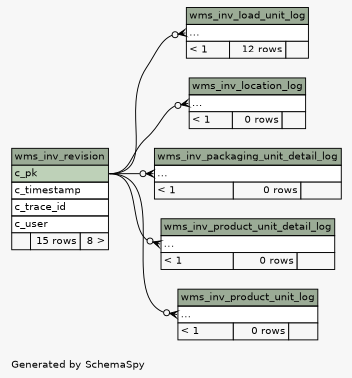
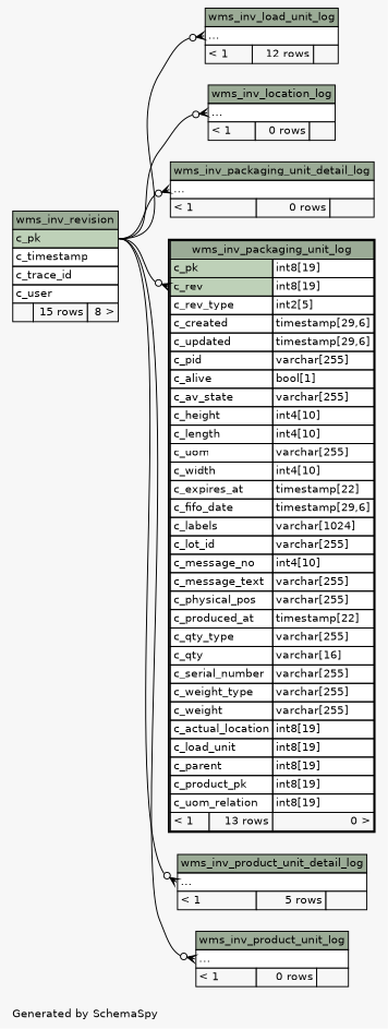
  digraph {
    bgcolor="#f7f7f7"
    fontname=Helvetica
    fontsize=11
    label="\nGenerated by SchemaSpy"
    labeljust=l
    nodesep=0.18
    rankdir=RL
    ranksep=0.46
    node [fontname=Helvetica fontsize=11 shape=plaintext]
    edge [arrowhead=none arrowsize=0.8 arrowtail=crowodot dir=back headport="c_pk:e" tailport="elipses:w"]
    n1 [label=<     <TABLE BORDER="0" CELLBORDER="1" CELLSPACING="0" BGCOLOR="#ffffff">       <TR><TD COLSPAN="3" BGCOLOR="#9bab96" ALIGN="CENTER">wms_inv_load_unit_log</TD></TR>       <TR><TD PORT="elipses" COLSPAN="3" ALIGN="LEFT">...</TD></TR>       <TR><TD ALIGN="LEFT" BGCOLOR="#f7f7f7">&lt; 1</TD><TD ALIGN="RIGHT" BGCOLOR="#f7f7f7">12 rows</TD><TD ALIGN="RIGHT" BGCOLOR="#f7f7f7">  </TD></TR>     </TABLE>>]
    n2 [label=<     <TABLE BORDER="0" CELLBORDER="1" CELLSPACING="0" BGCOLOR="#ffffff">       <TR><TD COLSPAN="3" BGCOLOR="#9bab96" ALIGN="CENTER">wms_inv_revision</TD></TR>       <TR><TD PORT="c_pk" COLSPAN="3" BGCOLOR="#bed1b8" ALIGN="LEFT">c_pk</TD></TR>       <TR><TD PORT="c_timestamp" COLSPAN="3" ALIGN="LEFT">c_timestamp</TD></TR>       <TR><TD PORT="c_trace_id" COLSPAN="3" ALIGN="LEFT">c_trace_id</TD></TR>       <TR><TD PORT="c_user" COLSPAN="3" ALIGN="LEFT">c_user</TD></TR>       <TR><TD ALIGN="LEFT" BGCOLOR="#f7f7f7">  </TD><TD ALIGN="RIGHT" BGCOLOR="#f7f7f7">15 rows</TD><TD ALIGN="RIGHT" BGCOLOR="#f7f7f7">8 &gt;</TD></TR>     </TABLE>>]
    n3 [label=<     <TABLE BORDER="0" CELLBORDER="1" CELLSPACING="0" BGCOLOR="#ffffff">       <TR><TD COLSPAN="3" BGCOLOR="#9bab96" ALIGN="CENTER">wms_inv_location_log</TD></TR>       <TR><TD PORT="elipses" COLSPAN="3" ALIGN="LEFT">...</TD></TR>       <TR><TD ALIGN="LEFT" BGCOLOR="#f7f7f7">&lt; 1</TD><TD ALIGN="RIGHT" BGCOLOR="#f7f7f7">0 rows</TD><TD ALIGN="RIGHT" BGCOLOR="#f7f7f7">  </TD></TR>     </TABLE>>]
    n4 [label=<     <TABLE BORDER="0" CELLBORDER="1" CELLSPACING="0" BGCOLOR="#ffffff">       <TR><TD COLSPAN="3" BGCOLOR="#9bab96" ALIGN="CENTER">wms_inv_packaging_unit_detail_log</TD></TR>       <TR><TD PORT="elipses" COLSPAN="3" ALIGN="LEFT">...</TD></TR>       <TR><TD ALIGN="LEFT" BGCOLOR="#f7f7f7">&lt; 1</TD><TD ALIGN="RIGHT" BGCOLOR="#f7f7f7">0 rows</TD><TD ALIGN="RIGHT" BGCOLOR="#f7f7f7">  </TD></TR>     </TABLE>>]
-   n6 [label=<     <TABLE BORDER="0" CELLBORDER="1" CELLSPACING="0" BGCOLOR="#ffffff">       <TR><TD COLSPAN="3" BGCOLOR="#9bab96" ALIGN="CENTER">wms_inv_product_unit_detail_log</TD></TR>       <TR><TD PORT="elipses" COLSPAN="3" ALIGN="LEFT">...</TD></TR>       <TR><TD ALIGN="LEFT" BGCOLOR="#f7f7f7">&lt; 1</TD><TD ALIGN="RIGHT" BGCOLOR="#f7f7f7">0 rows</TD><TD ALIGN="RIGHT" BGCOLOR="#f7f7f7">  </TD></TR>     </TABLE>>]
+   n5 [label=<     <TABLE BORDER="2" CELLBORDER="1" CELLSPACING="0" BGCOLOR="#ffffff">       <TR><TD COLSPAN="3" BGCOLOR="#9bab96" ALIGN="CENTER">wms_inv_packaging_unit_log</TD></TR>       <TR><TD PORT="c_pk" COLSPAN="2" BGCOLOR="#bed1b8" ALIGN="LEFT">c_pk</TD><TD PORT="c_pk.type" ALIGN="LEFT">int8[19]</TD></TR>       <TR><TD PORT="c_rev" COLSPAN="2" BGCOLOR="#bed1b8" ALIGN="LEFT">c_rev</TD><TD PORT="c_rev.type" ALIGN="LEFT">int8[19]</TD></TR>       <TR><TD PORT="c_rev_type" COLSPAN="2" ALIGN="LEFT">c_rev_type</TD><TD PORT="c_rev_type.type" ALIGN="LEFT">int2[5]</TD></TR>       <TR><TD PORT="c_created" COLSPAN="2" ALIGN="LEFT">c_created</TD><TD PORT="c_created.type" ALIGN="LEFT">timestamp[29,6]</TD></TR>       <TR><TD PORT="c_updated" COLSPAN="2" ALIGN="LEFT">c_updated</TD><TD PORT="c_updated.type" ALIGN="LEFT">timestamp[29,6]</TD></TR>       <TR><TD PORT="c_pid" COLSPAN="2" ALIGN="LEFT">c_pid</TD><TD PORT="c_pid.type" ALIGN="LEFT">varchar[255]</TD></TR>       <TR><TD PORT="c_alive" COLSPAN="2" ALIGN="LEFT">c_alive</TD><TD PORT="c_alive.type" ALIGN="LEFT">bool[1]</TD></TR>       <TR><TD PORT="c_av_state" COLSPAN="2" ALIGN="LEFT">c_av_state</TD><TD PORT="c_av_state.type" ALIGN="LEFT">varchar[255]</TD></TR>       <TR><TD PORT="c_height" COLSPAN="2" ALIGN="LEFT">c_height</TD><TD PORT="c_height.type" ALIGN="LEFT">int4[10]</TD></TR>       <TR><TD PORT="c_length" COLSPAN="2" ALIGN="LEFT">c_length</TD><TD PORT="c_length.type" ALIGN="LEFT">int4[10]</TD></TR>       <TR><TD PORT="c_uom" COLSPAN="2" ALIGN="LEFT">c_uom</TD><TD PORT="c_uom.type" ALIGN="LEFT">varchar[255]</TD></TR>       <TR><TD PORT="c_width" COLSPAN="2" ALIGN="LEFT">c_width</TD><TD PORT="c_width.type" ALIGN="LEFT">int4[10]</TD></TR>       <TR><TD PORT="c_expires_at" COLSPAN="2" ALIGN="LEFT">c_expires_at</TD><TD PORT="c_expires_at.type" ALIGN="LEFT">timestamp[22]</TD></TR>       <TR><TD PORT="c_fifo_date" COLSPAN="2" ALIGN="LEFT">c_fifo_date</TD><TD PORT="c_fifo_date.type" ALIGN="LEFT">timestamp[29,6]</TD></TR>       <TR><TD PORT="c_labels" COLSPAN="2" ALIGN="LEFT">c_labels</TD><TD PORT="c_labels.type" ALIGN="LEFT">varchar[1024]</TD></TR>       <TR><TD PORT="c_lot_id" COLSPAN="2" ALIGN="LEFT">c_lot_id</TD><TD PORT="c_lot_id.type" ALIGN="LEFT">varchar[255]</TD></TR>       <TR><TD PORT="c_message_no" COLSPAN="2" ALIGN="LEFT">c_message_no</TD><TD PORT="c_message_no.type" ALIGN="LEFT">int4[10]</TD></TR>       <TR><TD PORT="c_message_text" COLSPAN="2" ALIGN="LEFT">c_message_text</TD><TD PORT="c_message_text.type" ALIGN="LEFT">varchar[255]</TD></TR>       <TR><TD PORT="c_physical_pos" COLSPAN="2" ALIGN="LEFT">c_physical_pos</TD><TD PORT="c_physical_pos.type" ALIGN="LEFT">varchar[255]</TD></TR>       <TR><TD PORT="c_produced_at" COLSPAN="2" ALIGN="LEFT">c_produced_at</TD><TD PORT="c_produced_at.type" ALIGN="LEFT">timestamp[22]</TD></TR>       <TR><TD PORT="c_qty_type" COLSPAN="2" ALIGN="LEFT">c_qty_type</TD><TD PORT="c_qty_type.type" ALIGN="LEFT">varchar[255]</TD></TR>       <TR><TD PORT="c_qty" COLSPAN="2" ALIGN="LEFT">c_qty</TD><TD PORT="c_qty.type" ALIGN="LEFT">varchar[16]</TD></TR>       <TR><TD PORT="c_serial_number" COLSPAN="2" ALIGN="LEFT">c_serial_number</TD><TD PORT="c_serial_number.type" ALIGN="LEFT">varchar[255]</TD></TR>       <TR><TD PORT="c_weight_type" COLSPAN="2" ALIGN="LEFT">c_weight_type</TD><TD PORT="c_weight_type.type" ALIGN="LEFT">varchar[255]</TD></TR>       <TR><TD PORT="c_weight" COLSPAN="2" ALIGN="LEFT">c_weight</TD><TD PORT="c_weight.type" ALIGN="LEFT">varchar[255]</TD></TR>       <TR><TD PORT="c_actual_location" COLSPAN="2" ALIGN="LEFT">c_actual_location</TD><TD PORT="c_actual_location.type" ALIGN="LEFT">int8[19]</TD></TR>       <TR><TD PORT="c_load_unit" COLSPAN="2" ALIGN="LEFT">c_load_unit</TD><TD PORT="c_load_unit.type" ALIGN="LEFT">int8[19]</TD></TR>       <TR><TD PORT="c_parent" COLSPAN="2" ALIGN="LEFT">c_parent</TD><TD PORT="c_parent.type" ALIGN="LEFT">int8[19]</TD></TR>       <TR><TD PORT="c_product_pk" COLSPAN="2" ALIGN="LEFT">c_product_pk</TD><TD PORT="c_product_pk.type" ALIGN="LEFT">int8[19]</TD></TR>       <TR><TD PORT="c_uom_relation" COLSPAN="2" ALIGN="LEFT">c_uom_relation</TD><TD PORT="c_uom_relation.type" ALIGN="LEFT">int8[19]</TD></TR>       <TR><TD ALIGN="LEFT" BGCOLOR="#f7f7f7">&lt; 1</TD><TD ALIGN="RIGHT" BGCOLOR="#f7f7f7">13 rows</TD><TD ALIGN="RIGHT" BGCOLOR="#f7f7f7">0 &gt;</TD></TR>     </TABLE>>]
+   n6 [label=<     <TABLE BORDER="0" CELLBORDER="1" CELLSPACING="0" BGCOLOR="#ffffff">       <TR><TD COLSPAN="3" BGCOLOR="#9bab96" ALIGN="CENTER">wms_inv_product_unit_detail_log</TD></TR>       <TR><TD PORT="elipses" COLSPAN="3" ALIGN="LEFT">...</TD></TR>       <TR><TD ALIGN="LEFT" BGCOLOR="#f7f7f7">&lt; 1</TD><TD ALIGN="RIGHT" BGCOLOR="#f7f7f7">5 rows</TD><TD ALIGN="RIGHT" BGCOLOR="#f7f7f7">  </TD></TR>     </TABLE>>]
    n7 [label=<     <TABLE BORDER="0" CELLBORDER="1" CELLSPACING="0" BGCOLOR="#ffffff">       <TR><TD COLSPAN="3" BGCOLOR="#9bab96" ALIGN="CENTER">wms_inv_product_unit_log</TD></TR>       <TR><TD PORT="elipses" COLSPAN="3" ALIGN="LEFT">...</TD></TR>       <TR><TD ALIGN="LEFT" BGCOLOR="#f7f7f7">&lt; 1</TD><TD ALIGN="RIGHT" BGCOLOR="#f7f7f7">0 rows</TD><TD ALIGN="RIGHT" BGCOLOR="#f7f7f7">  </TD></TR>     </TABLE>>]
    n1 -> n2
    n3 -> n2
    n4 -> n2
+   n5 -> n2 [tailport="c_rev:w"]
    n6 -> n2
    n7 -> n2
  }
